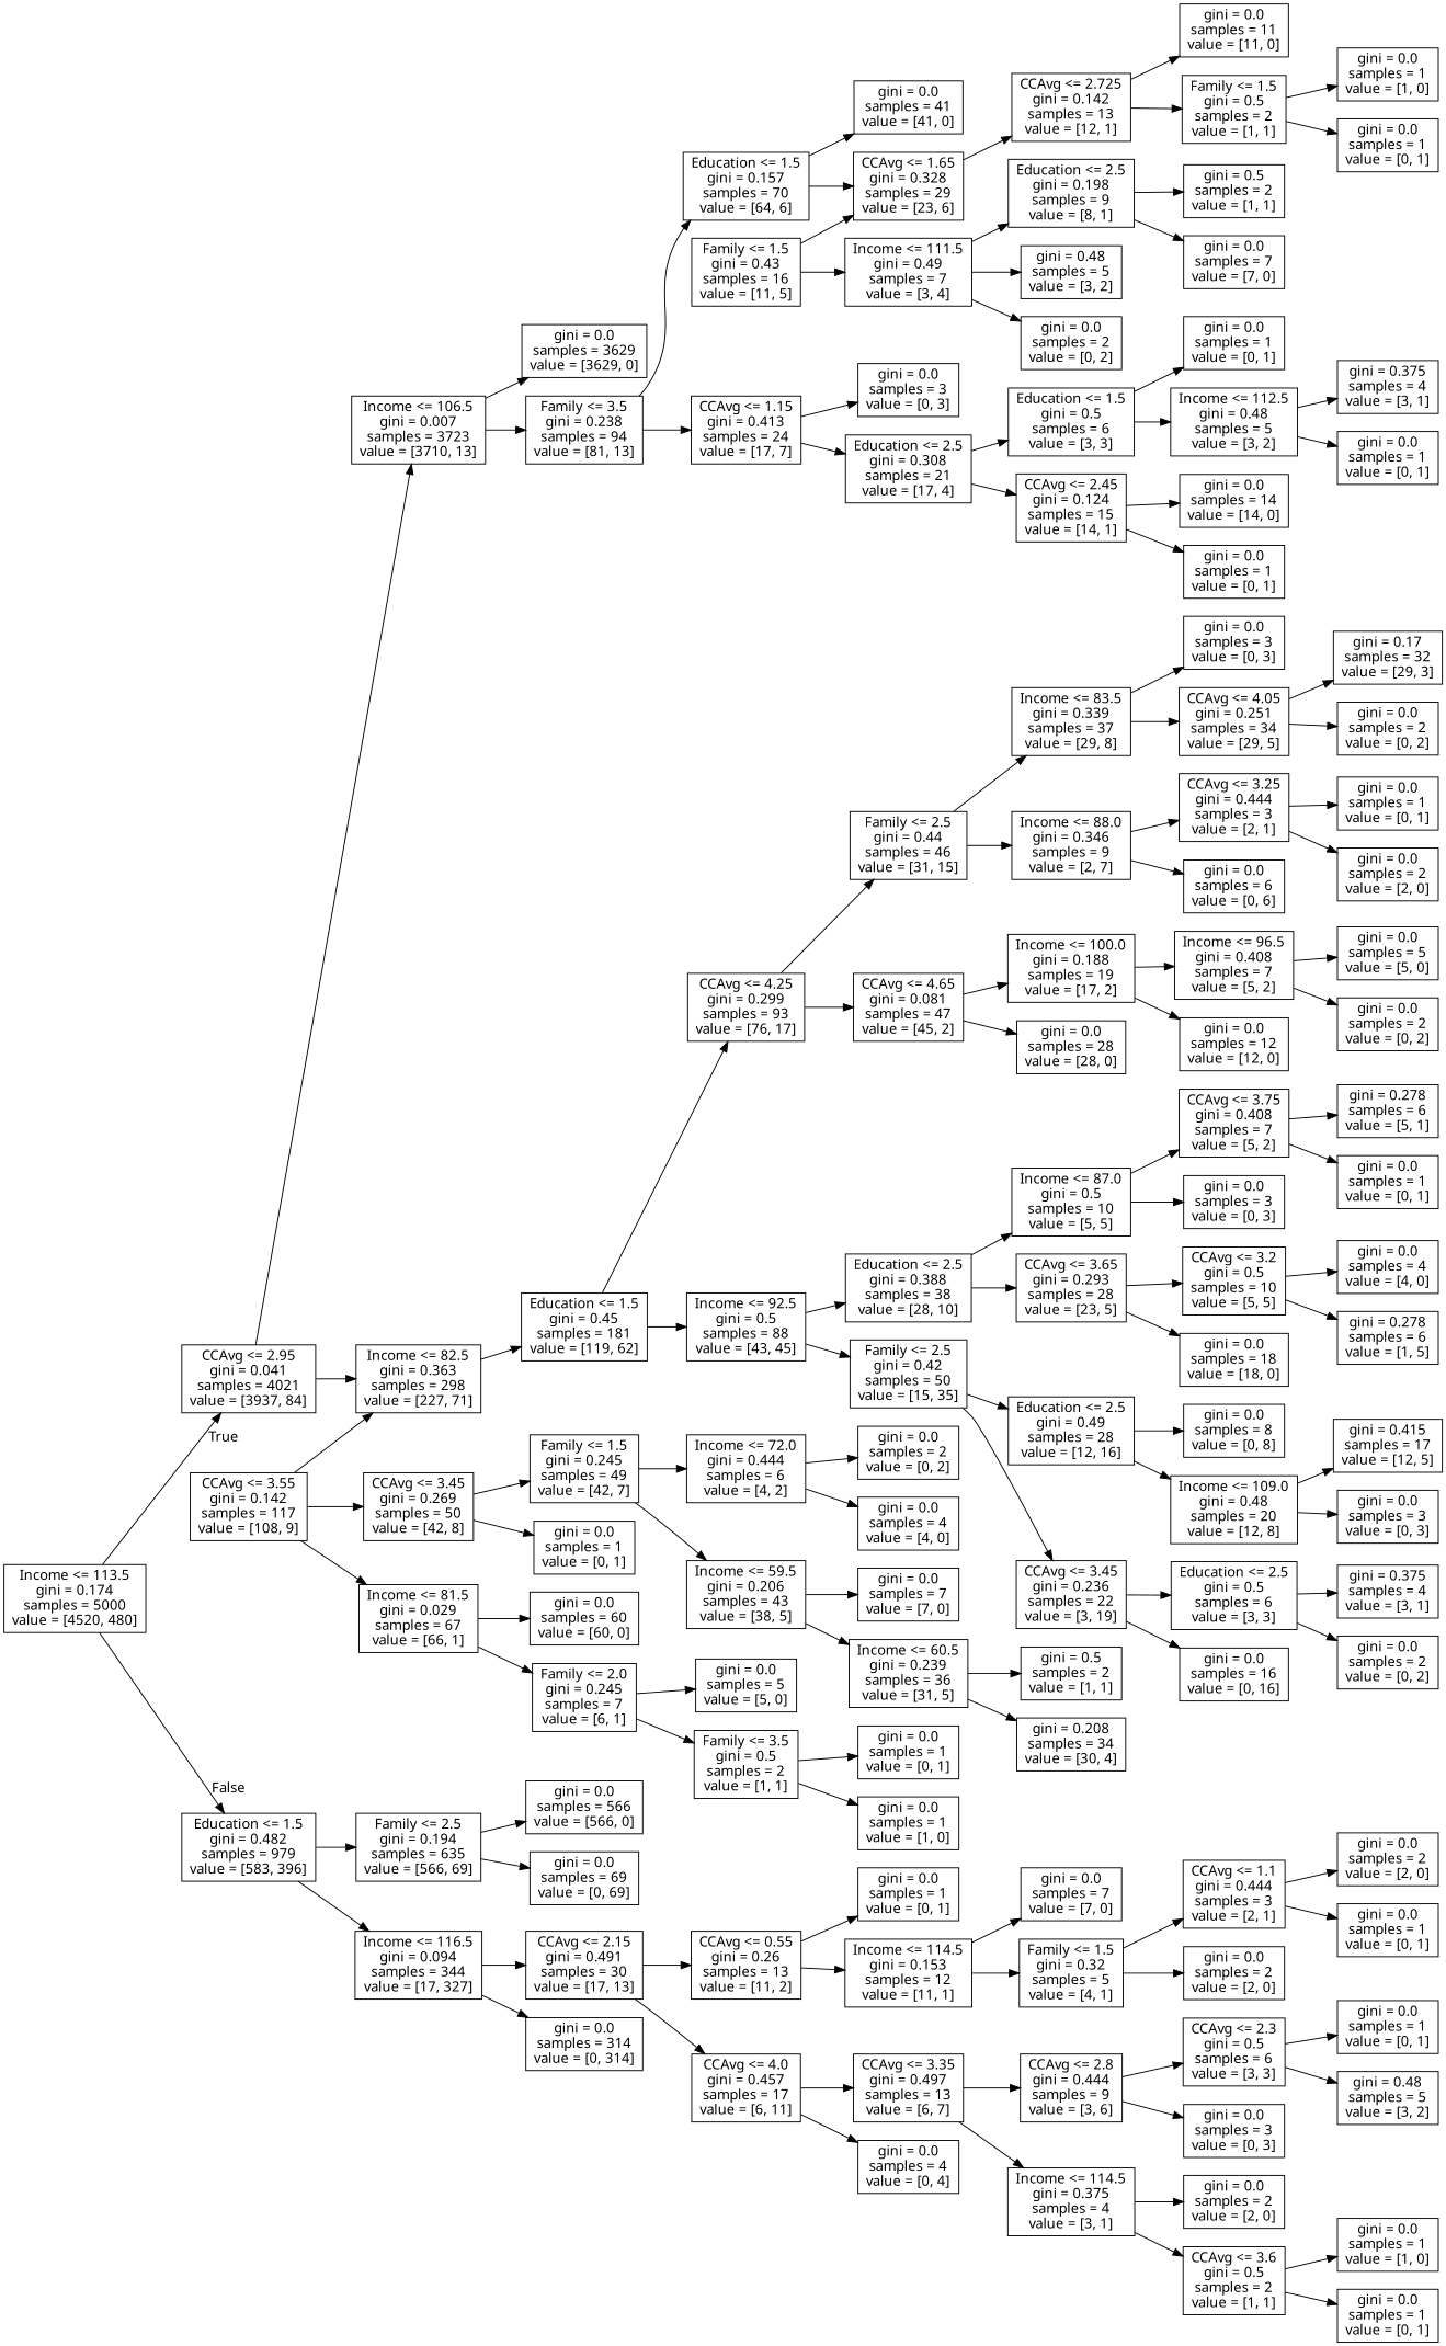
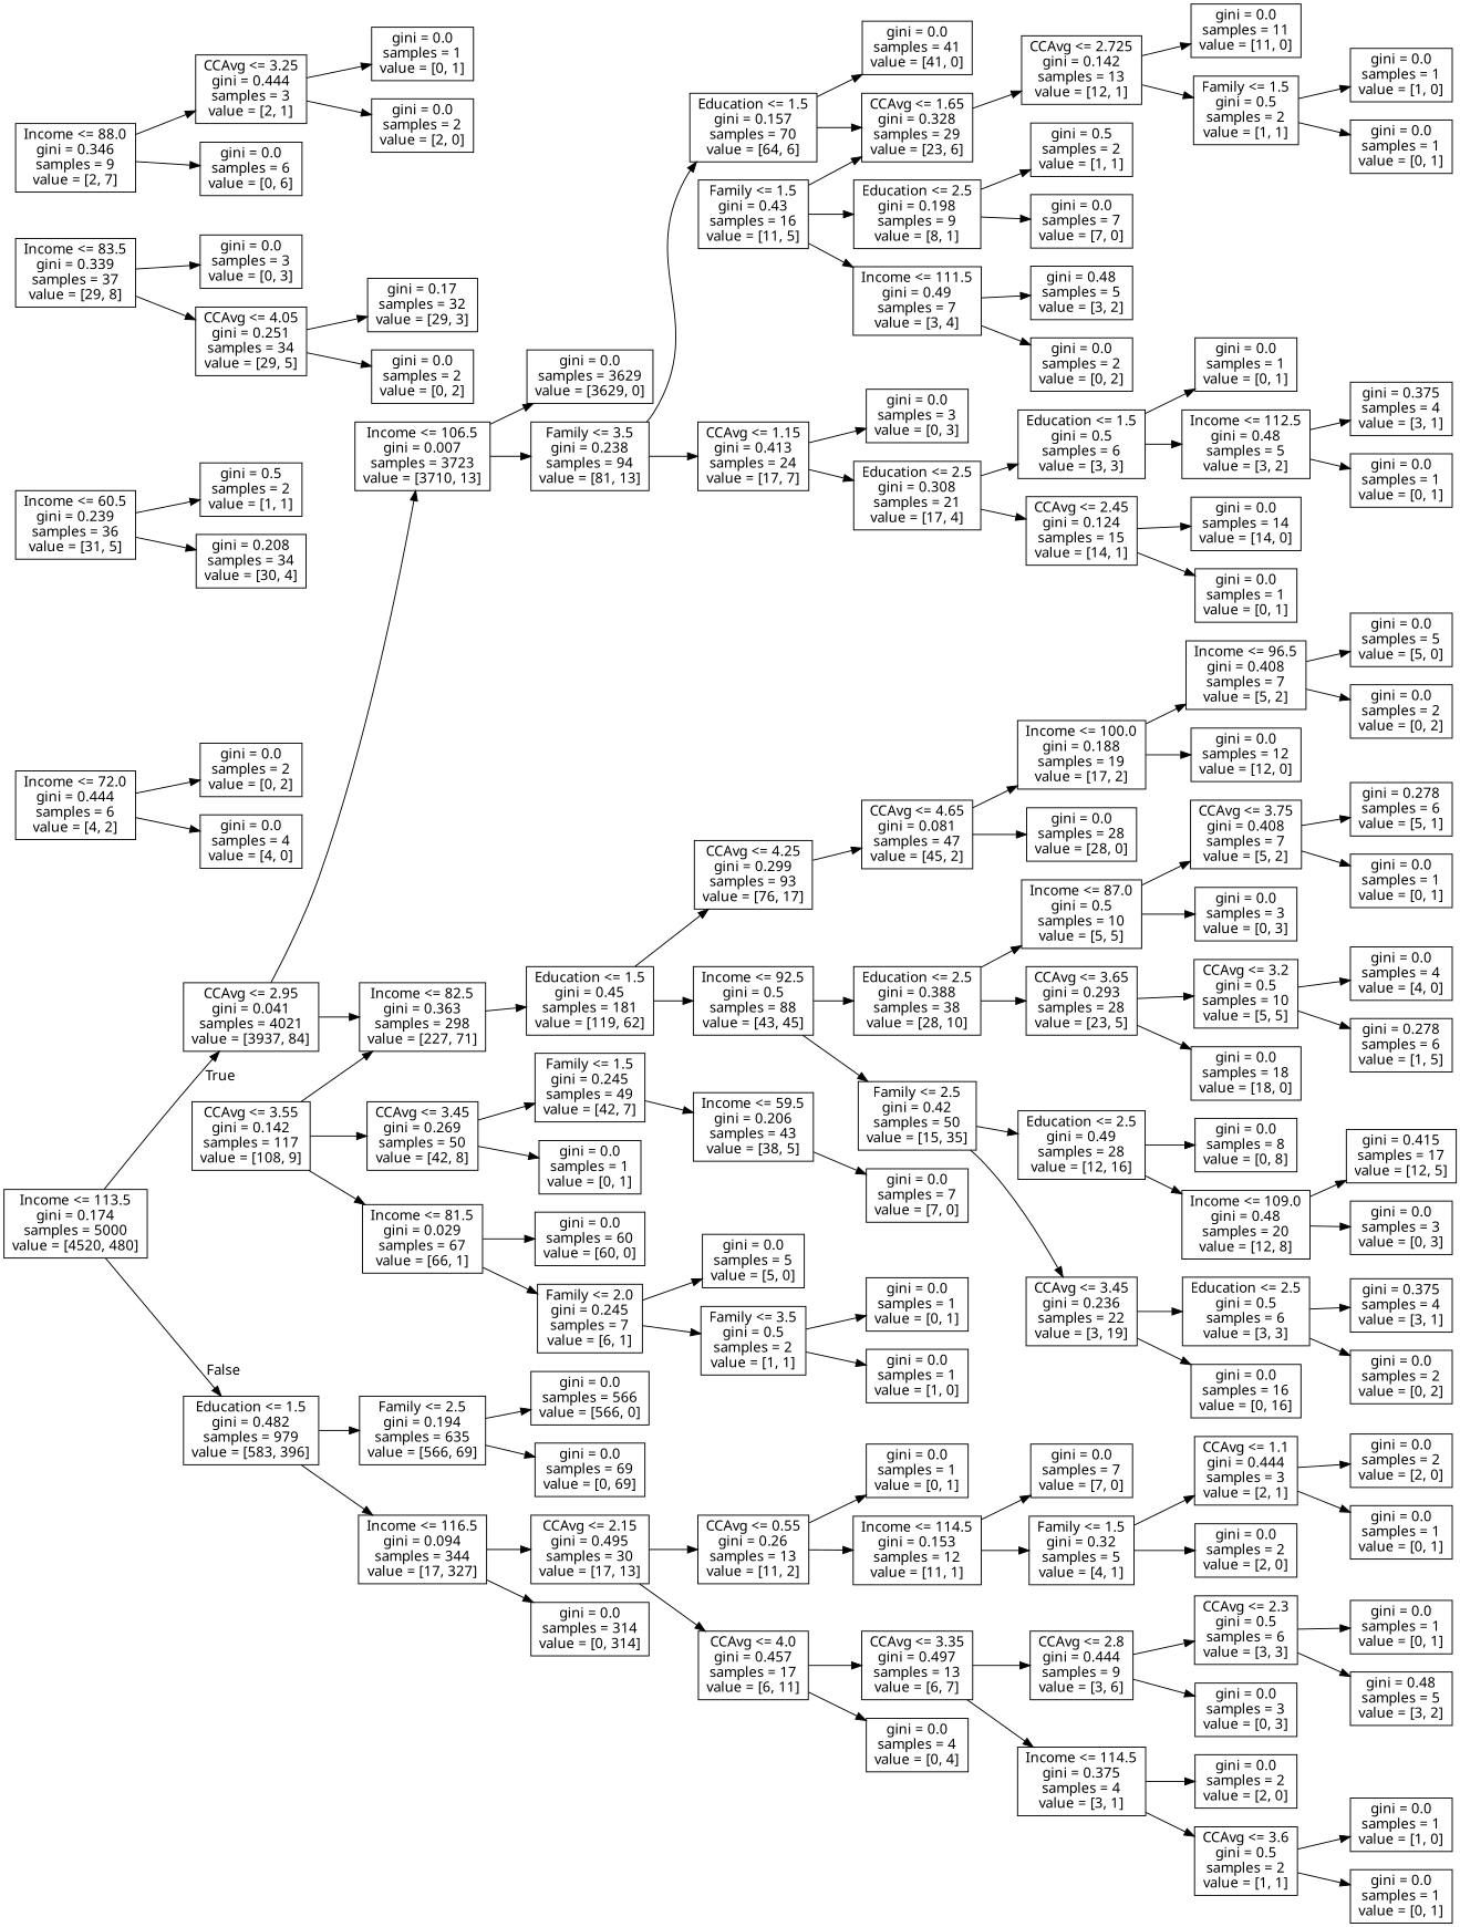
  digraph {
    fontname="Noto Sans"
    rankdir=LR
    node [fontname="Noto Sans" shape=box]
    edge [fontname="Noto Sans"]
    n1 [label="Income <= 113.5\ngini = 0.174\nsamples = 5000\nvalue = [4520, 480]"]
    n2 [label="CCAvg <= 2.95\ngini = 0.041\nsamples = 4021\nvalue = [3937, 84]"]
    n3 [label="Education <= 1.5\ngini = 0.482\nsamples = 979\nvalue = [583, 396]"]
    n4 [label="Income <= 106.5\ngini = 0.007\nsamples = 3723\nvalue = [3710, 13]"]
    n5 [label="Income <= 82.5\ngini = 0.363\nsamples = 298\nvalue = [227, 71]"]
    n6 [label="Family <= 2.5\ngini = 0.194\nsamples = 635\nvalue = [566, 69]"]
    n7 [label="Income <= 116.5\ngini = 0.094\nsamples = 344\nvalue = [17, 327]"]
    n8 [label="gini = 0.0\nsamples = 3629\nvalue = [3629, 0]"]
    n9 [label="Family <= 3.5\ngini = 0.238\nsamples = 94\nvalue = [81, 13]"]
    n10 [label="Education <= 1.5\ngini = 0.45\nsamples = 181\nvalue = [119, 62]"]
    n11 [label="Education <= 1.5\ngini = 0.157\nsamples = 70\nvalue = [64, 6]"]
    n12 [label="CCAvg <= 1.15\ngini = 0.413\nsamples = 24\nvalue = [17, 7]"]
    n13 [label="gini = 0.0\nsamples = 41\nvalue = [41, 0]"]
    n14 [label="CCAvg <= 1.65\ngini = 0.328\nsamples = 29\nvalue = [23, 6]"]
    n15 [label="gini = 0.0\nsamples = 3\nvalue = [0, 3]"]
    n16 [label="Education <= 2.5\ngini = 0.308\nsamples = 21\nvalue = [17, 4]"]
    n17 [label="CCAvg <= 2.725\ngini = 0.142\nsamples = 13\nvalue = [12, 1]"]
    n18 [label="Family <= 1.5\ngini = 0.43\nsamples = 16\nvalue = [11, 5]"]
    n19 [label="Education <= 2.5\ngini = 0.198\nsamples = 9\nvalue = [8, 1]"]
    n20 [label="Income <= 111.5\ngini = 0.49\nsamples = 7\nvalue = [3, 4]"]
    n21 [label="gini = 0.0\nsamples = 11\nvalue = [11, 0]"]
    n22 [label="Family <= 1.5\ngini = 0.5\nsamples = 2\nvalue = [1, 1]"]
    n23 [label="gini = 0.5\nsamples = 2\nvalue = [1, 1]"]
    n24 [label="gini = 0.0\nsamples = 7\nvalue = [7, 0]"]
    n25 [label="gini = 0.48\nsamples = 5\nvalue = [3, 2]"]
    n26 [label="gini = 0.0\nsamples = 2\nvalue = [0, 2]"]
    n27 [label="gini = 0.0\nsamples = 1\nvalue = [1, 0]"]
    n28 [label="gini = 0.0\nsamples = 1\nvalue = [0, 1]"]
    n29 [label="Education <= 1.5\ngini = 0.5\nsamples = 6\nvalue = [3, 3]"]
    n30 [label="CCAvg <= 2.45\ngini = 0.124\nsamples = 15\nvalue = [14, 1]"]
    n31 [label="gini = 0.0\nsamples = 1\nvalue = [0, 1]"]
    n32 [label="Income <= 112.5\ngini = 0.48\nsamples = 5\nvalue = [3, 2]"]
    n33 [label="gini = 0.0\nsamples = 14\nvalue = [14, 0]"]
    n34 [label="gini = 0.0\nsamples = 1\nvalue = [0, 1]"]
    n35 [label="gini = 0.375\nsamples = 4\nvalue = [3, 1]"]
    n36 [label="gini = 0.0\nsamples = 1\nvalue = [0, 1]"]
    n37 [label="CCAvg <= 3.55\ngini = 0.142\nsamples = 117\nvalue = [108, 9]"]
    n38 [label="CCAvg <= 3.45\ngini = 0.269\nsamples = 50\nvalue = [42, 8]"]
    n39 [label="Income <= 81.5\ngini = 0.029\nsamples = 67\nvalue = [66, 1]"]
    n40 [label="CCAvg <= 4.25\ngini = 0.299\nsamples = 93\nvalue = [76, 17]"]
    n41 [label="Income <= 92.5\ngini = 0.5\nsamples = 88\nvalue = [43, 45]"]
    n42 [label="Family <= 1.5\ngini = 0.245\nsamples = 49\nvalue = [42, 7]"]
    n43 [label="gini = 0.0\nsamples = 1\nvalue = [0, 1]"]
    n44 [label="gini = 0.0\nsamples = 60\nvalue = [60, 0]"]
    n45 [label="Family <= 2.0\ngini = 0.245\nsamples = 7\nvalue = [6, 1]"]
    n46 [label="Income <= 72.0\ngini = 0.444\nsamples = 6\nvalue = [4, 2]"]
    n47 [label="Income <= 59.5\ngini = 0.206\nsamples = 43\nvalue = [38, 5]"]
    n48 [label="gini = 0.0\nsamples = 2\nvalue = [0, 2]"]
    n49 [label="gini = 0.0\nsamples = 4\nvalue = [4, 0]"]
    n50 [label="gini = 0.0\nsamples = 7\nvalue = [7, 0]"]
    n51 [label="Income <= 60.5\ngini = 0.239\nsamples = 36\nvalue = [31, 5]"]
    n52 [label="gini = 0.5\nsamples = 2\nvalue = [1, 1]"]
    n53 [label="gini = 0.208\nsamples = 34\nvalue = [30, 4]"]
    n54 [label="gini = 0.0\nsamples = 5\nvalue = [5, 0]"]
    n55 [label="Family <= 3.5\ngini = 0.5\nsamples = 2\nvalue = [1, 1]"]
    n56 [label="gini = 0.0\nsamples = 1\nvalue = [0, 1]"]
    n57 [label="gini = 0.0\nsamples = 1\nvalue = [1, 0]"]
-   n58 [label="Family <= 2.5\ngini = 0.44\nsamples = 46\nvalue = [31, 15]"]
    n59 [label="CCAvg <= 4.65\ngini = 0.081\nsamples = 47\nvalue = [45, 2]"]
    n60 [label="Education <= 2.5\ngini = 0.388\nsamples = 38\nvalue = [28, 10]"]
    n61 [label="Family <= 2.5\ngini = 0.42\nsamples = 50\nvalue = [15, 35]"]
    n62 [label="Income <= 83.5\ngini = 0.339\nsamples = 37\nvalue = [29, 8]"]
    n63 [label="Income <= 88.0\ngini = 0.346\nsamples = 9\nvalue = [2, 7]"]
    n64 [label="Income <= 100.0\ngini = 0.188\nsamples = 19\nvalue = [17, 2]"]
    n65 [label="gini = 0.0\nsamples = 28\nvalue = [28, 0]"]
    n66 [label="gini = 0.0\nsamples = 3\nvalue = [0, 3]"]
    n67 [label="CCAvg <= 4.05\ngini = 0.251\nsamples = 34\nvalue = [29, 5]"]
    n68 [label="CCAvg <= 3.25\ngini = 0.444\nsamples = 3\nvalue = [2, 1]"]
    n69 [label="gini = 0.0\nsamples = 6\nvalue = [0, 6]"]
    n70 [label="gini = 0.17\nsamples = 32\nvalue = [29, 3]"]
    n71 [label="gini = 0.0\nsamples = 2\nvalue = [0, 2]"]
    n72 [label="gini = 0.0\nsamples = 1\nvalue = [0, 1]"]
    n73 [label="gini = 0.0\nsamples = 2\nvalue = [2, 0]"]
    n74 [label="Income <= 96.5\ngini = 0.408\nsamples = 7\nvalue = [5, 2]"]
    n75 [label="gini = 0.0\nsamples = 12\nvalue = [12, 0]"]
    n76 [label="gini = 0.0\nsamples = 5\nvalue = [5, 0]"]
    n77 [label="gini = 0.0\nsamples = 2\nvalue = [0, 2]"]
    n78 [label="Income <= 87.0\ngini = 0.5\nsamples = 10\nvalue = [5, 5]"]
    n79 [label="CCAvg <= 3.65\ngini = 0.293\nsamples = 28\nvalue = [23, 5]"]
    n80 [label="Education <= 2.5\ngini = 0.49\nsamples = 28\nvalue = [12, 16]"]
    n81 [label="CCAvg <= 3.45\ngini = 0.236\nsamples = 22\nvalue = [3, 19]"]
    n82 [label="CCAvg <= 3.75\ngini = 0.408\nsamples = 7\nvalue = [5, 2]"]
    n83 [label="gini = 0.0\nsamples = 3\nvalue = [0, 3]"]
    n84 [label="CCAvg <= 3.2\ngini = 0.5\nsamples = 10\nvalue = [5, 5]"]
    n85 [label="gini = 0.0\nsamples = 18\nvalue = [18, 0]"]
    n86 [label="gini = 0.278\nsamples = 6\nvalue = [5, 1]"]
    n87 [label="gini = 0.0\nsamples = 1\nvalue = [0, 1]"]
    n88 [label="gini = 0.0\nsamples = 4\nvalue = [4, 0]"]
    n89 [label="gini = 0.278\nsamples = 6\nvalue = [1, 5]"]
    n90 [label="gini = 0.0\nsamples = 8\nvalue = [0, 8]"]
    n91 [label="Income <= 109.0\ngini = 0.48\nsamples = 20\nvalue = [12, 8]"]
    n92 [label="Education <= 2.5\ngini = 0.5\nsamples = 6\nvalue = [3, 3]"]
    n93 [label="gini = 0.0\nsamples = 16\nvalue = [0, 16]"]
    n94 [label="gini = 0.415\nsamples = 17\nvalue = [12, 5]"]
    n95 [label="gini = 0.0\nsamples = 3\nvalue = [0, 3]"]
    n96 [label="gini = 0.375\nsamples = 4\nvalue = [3, 1]"]
    n97 [label="gini = 0.0\nsamples = 2\nvalue = [0, 2]"]
    n98 [label="gini = 0.0\nsamples = 566\nvalue = [566, 0]"]
    n99 [label="gini = 0.0\nsamples = 69\nvalue = [0, 69]"]
-   n100 [label="CCAvg <= 2.15\ngini = 0.491\nsamples = 30\nvalue = [17, 13]"]
+   n100 [label="CCAvg <= 2.15\ngini = 0.495\nsamples = 30\nvalue = [17, 13]"]
    n101 [label="gini = 0.0\nsamples = 314\nvalue = [0, 314]"]
    n102 [label="CCAvg <= 0.55\ngini = 0.26\nsamples = 13\nvalue = [11, 2]"]
    n103 [label="CCAvg <= 4.0\ngini = 0.457\nsamples = 17\nvalue = [6, 11]"]
    n104 [label="gini = 0.0\nsamples = 1\nvalue = [0, 1]"]
    n105 [label="Income <= 114.5\ngini = 0.153\nsamples = 12\nvalue = [11, 1]"]
    n106 [label="CCAvg <= 3.35\ngini = 0.497\nsamples = 13\nvalue = [6, 7]"]
    n107 [label="gini = 0.0\nsamples = 4\nvalue = [0, 4]"]
    n108 [label="gini = 0.0\nsamples = 7\nvalue = [7, 0]"]
    n109 [label="Family <= 1.5\ngini = 0.32\nsamples = 5\nvalue = [4, 1]"]
    n110 [label="CCAvg <= 1.1\ngini = 0.444\nsamples = 3\nvalue = [2, 1]"]
    n111 [label="gini = 0.0\nsamples = 2\nvalue = [2, 0]"]
    n112 [label="gini = 0.0\nsamples = 2\nvalue = [2, 0]"]
    n113 [label="gini = 0.0\nsamples = 1\nvalue = [0, 1]"]
    n114 [label="CCAvg <= 2.8\ngini = 0.444\nsamples = 9\nvalue = [3, 6]"]
    n115 [label="Income <= 114.5\ngini = 0.375\nsamples = 4\nvalue = [3, 1]"]
    n116 [label="CCAvg <= 2.3\ngini = 0.5\nsamples = 6\nvalue = [3, 3]"]
    n117 [label="gini = 0.0\nsamples = 3\nvalue = [0, 3]"]
    n118 [label="gini = 0.0\nsamples = 2\nvalue = [2, 0]"]
    n119 [label="CCAvg <= 3.6\ngini = 0.5\nsamples = 2\nvalue = [1, 1]"]
    n120 [label="gini = 0.0\nsamples = 1\nvalue = [0, 1]"]
    n121 [label="gini = 0.48\nsamples = 5\nvalue = [3, 2]"]
    n122 [label="gini = 0.0\nsamples = 1\nvalue = [1, 0]"]
    n123 [label="gini = 0.0\nsamples = 1\nvalue = [0, 1]"]
    n1 -> n2 [headlabel=True labelangle=45 labeldistance=2.5]
    n1 -> n3 [headlabel=False labelangle=-45 labeldistance=2.5]
    n2 -> n4
    n2 -> n5
    n3 -> n6
    n3 -> n7
    n4 -> n8
    n4 -> n9
    n5 -> n10
    n6 -> n98
    n6 -> n99
    n7 -> n100
    n7 -> n101
    n9 -> n11
    n9 -> n12
    n10 -> n40
    n10 -> n41
    n11 -> n13
    n11 -> n14
    n12 -> n15
    n12 -> n16
    n14 -> n17
    n16 -> n29
    n16 -> n30
    n17 -> n21
    n17 -> n22
    n18 -> n14
-   n20 -> n19
+   n18 -> n19
    n18 -> n20
    n19 -> n23
    n19 -> n24
    n20 -> n25
    n20 -> n26
    n22 -> n27
    n22 -> n28
    n29 -> n31
    n29 -> n32
    n30 -> n33
    n30 -> n34
    n32 -> n35
    n32 -> n36
    n37 -> n5
    n37 -> n38
    n37 -> n39
    n38 -> n42
    n38 -> n43
    n39 -> n44
    n39 -> n45
-   n40 -> n58
    n40 -> n59
    n41 -> n60
    n41 -> n61
-   n42 -> n46
    n42 -> n47
    n45 -> n54
    n45 -> n55
    n46 -> n48
    n46 -> n49
    n47 -> n50
-   n47 -> n51
    n51 -> n52
    n51 -> n53
    n55 -> n56
    n55 -> n57
-   n58 -> n62
-   n58 -> n63
    n59 -> n64
    n59 -> n65
    n60 -> n78
    n60 -> n79
    n61 -> n80
    n61 -> n81
    n62 -> n66
    n62 -> n67
    n63 -> n68
    n63 -> n69
    n64 -> n74
    n64 -> n75
    n67 -> n70
    n67 -> n71
    n68 -> n72
    n68 -> n73
    n74 -> n76
    n74 -> n77
    n78 -> n82
    n78 -> n83
    n79 -> n84
    n79 -> n85
    n80 -> n90
    n80 -> n91
    n81 -> n92
    n81 -> n93
    n82 -> n86
    n82 -> n87
    n84 -> n88
    n84 -> n89
    n91 -> n94
    n91 -> n95
    n92 -> n96
    n92 -> n97
    n100 -> n102
    n100 -> n103
    n102 -> n104
    n102 -> n105
    n103 -> n106
    n103 -> n107
    n105 -> n108
    n105 -> n109
    n106 -> n114
    n106 -> n115
    n109 -> n110
    n109 -> n111
    n110 -> n112
    n110 -> n113
    n114 -> n116
    n114 -> n117
    n115 -> n118
    n115 -> n119
    n116 -> n120
    n116 -> n121
    n119 -> n122
    n119 -> n123
  }
